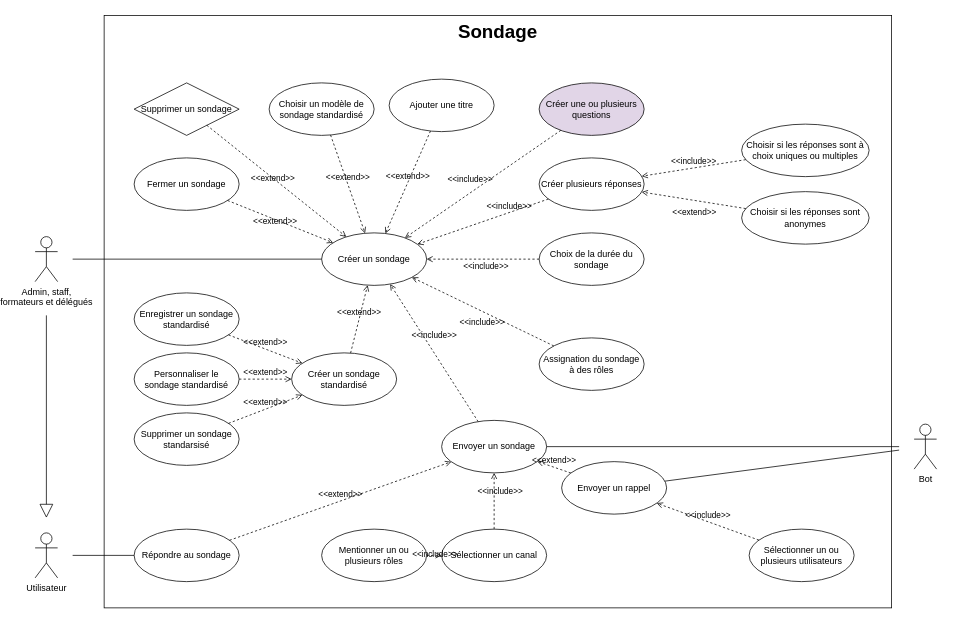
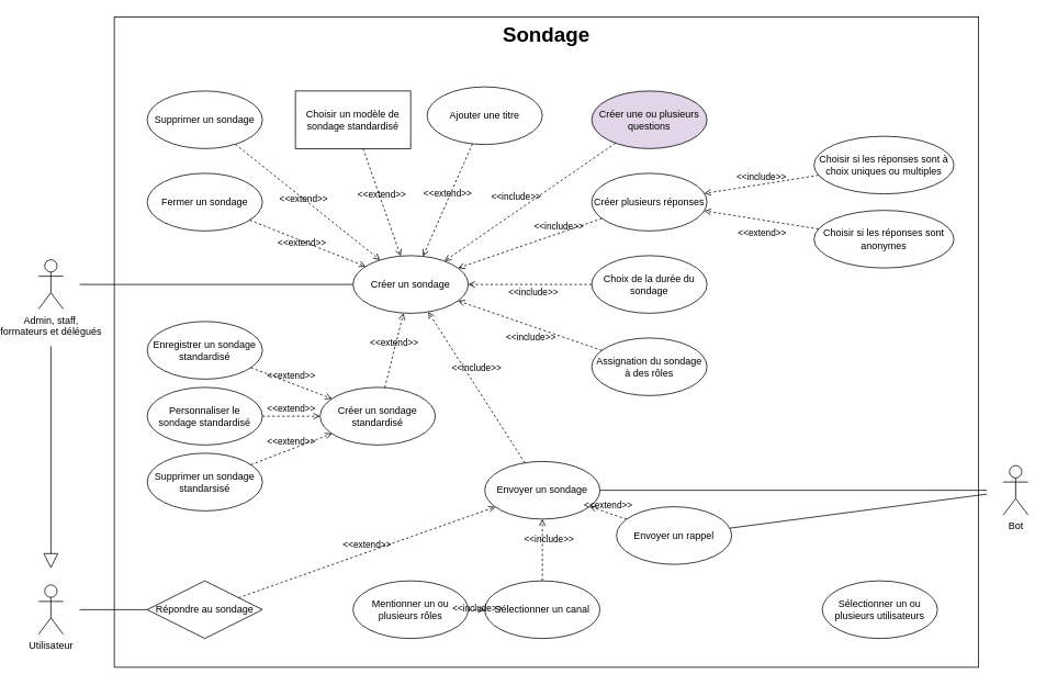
  <mxCell id="0" />
  <mxCell id="1" parent="0" />
  <mxCell id="2" value="&lt;font style=&quot;font-size: 25px;&quot;&gt;&lt;b style=&quot;line-height: 100%;&quot;&gt;Sondage&lt;/b&gt;&lt;/font&gt;" style="html=1;whiteSpace=wrap;verticalAlign=top;" parent="1" vertex="1"><mxGeometry x="112" y="20" width="1050" height="790" as="geometry" /></mxCell>
  <mxCell id="3" value="Utilisateur" style="shape=umlActor;verticalLabelPosition=bottom;verticalAlign=top;html=1;outlineConnect=0;perimeterSpacing=20;" parent="1" vertex="1"><mxGeometry x="20" y="710" width="30" height="60" as="geometry" /></mxCell>
  <mxCell id="4" value="Créer un sondage" style="ellipse;whiteSpace=wrap;html=1;" parent="1" vertex="1"><mxGeometry x="402" y="310" width="140" height="70" as="geometry" /></mxCell>
  <mxCell id="5" value="Admin, staff,&lt;div&gt;formateurs et délégués&lt;/div&gt;" style="shape=umlActor;verticalLabelPosition=bottom;verticalAlign=top;html=1;outlineConnect=0;perimeterSpacing=20;" parent="1" vertex="1"><mxGeometry x="20" y="315" width="30" height="60" as="geometry" /></mxCell>
  <mxCell id="6" value="Créer un sondage standardisé" style="ellipse;whiteSpace=wrap;html=1;" parent="1" vertex="1"><mxGeometry x="362" y="470" width="140" height="70" as="geometry" /></mxCell>
  <mxCell id="7" value="Créer plusieurs réponses" style="ellipse;whiteSpace=wrap;html=1;" parent="1" vertex="1"><mxGeometry x="692" y="210" width="140" height="70" as="geometry" /></mxCell>
  <mxCell id="8" value="Créer une ou plusieurs questions" style="ellipse;whiteSpace=wrap;html=1;fillColor=#e1d5e7;" parent="1" vertex="1"><mxGeometry x="692" y="110" width="140" height="70" as="geometry" /></mxCell>
  <mxCell id="9" value="&lt;div&gt;&lt;br&gt;&lt;/div&gt;" style="endArrow=block;endSize=16;endFill=0;html=1;rounded=0;" parent="1" target="3" edge="1"><mxGeometry width="160" relative="1" as="geometry"><mxPoint x="35" y="420" as="sourcePoint" /><mxPoint x="5" y="400" as="targetPoint" /></mxGeometry></mxCell>
  <mxCell id="10" value="&amp;lt;&amp;lt;include&amp;gt;&amp;gt;" style="html=1;verticalAlign=bottom;labelBackgroundColor=none;endArrow=open;endFill=0;dashed=1;rounded=0;" parent="1" source="8" target="4" edge="1"><mxGeometry x="0.12" y="-8" width="160" relative="1" as="geometry"><mxPoint x="532" y="460" as="sourcePoint" /><mxPoint x="692" y="460" as="targetPoint" /><mxPoint as="offset" /></mxGeometry></mxCell>
  <mxCell id="11" value="&amp;lt;&amp;lt;include&amp;gt;&amp;gt;" style="html=1;verticalAlign=bottom;labelBackgroundColor=none;endArrow=open;endFill=0;dashed=1;rounded=0;" parent="1" source="7" target="4" edge="1"><mxGeometry x="-0.4" width="160" relative="1" as="geometry"><mxPoint x="532" y="460" as="sourcePoint" /><mxPoint x="692" y="460" as="targetPoint" /><mxPoint as="offset" /></mxGeometry></mxCell>
  <mxCell id="12" value="Fermer un sondage" style="ellipse;whiteSpace=wrap;html=1;" parent="1" vertex="1"><mxGeometry x="152" y="210" width="140" height="70" as="geometry" /></mxCell>
  <mxCell id="13" value="&amp;lt;&amp;lt;extend&amp;gt;&amp;gt;" style="html=1;verticalAlign=bottom;labelBackgroundColor=none;endArrow=open;endFill=0;dashed=1;rounded=0;" parent="1" source="12" target="4" edge="1"><mxGeometry x="-0.03" y="-11" width="160" relative="1" as="geometry"><mxPoint x="192" y="470" as="sourcePoint" /><mxPoint x="352" y="470" as="targetPoint" /><mxPoint as="offset" /></mxGeometry></mxCell>
- <mxCell id="14" value="Supprimer un sondage" style="rhombus;whiteSpace=wrap;html=1;" parent="1" vertex="1"><mxGeometry x="152" y="110" width="140" height="70" as="geometry" /></mxCell>
+ <mxCell id="14" value="Supprimer un sondage" style="ellipse;whiteSpace=wrap;html=1;" parent="1" vertex="1"><mxGeometry x="152" y="110" width="140" height="70" as="geometry" /></mxCell>
  <mxCell id="15" value="&amp;lt;&amp;lt;extend&amp;gt;&amp;gt;" style="html=1;verticalAlign=bottom;labelBackgroundColor=none;endArrow=open;endFill=0;dashed=1;rounded=0;" parent="1" source="14" target="4" edge="1"><mxGeometry x="-0.006" y="-7" width="160" relative="1" as="geometry"><mxPoint x="292" y="450" as="sourcePoint" /><mxPoint x="452" y="450" as="targetPoint" /><mxPoint as="offset" /></mxGeometry></mxCell>
  <mxCell id="16" value="Choisir si les réponses sont à choix uniques ou multiples" style="ellipse;whiteSpace=wrap;html=1;" parent="1" vertex="1"><mxGeometry x="962" y="165" width="170" height="70" as="geometry" /></mxCell>
  <mxCell id="17" value="&amp;lt;&amp;lt;include&amp;gt;&amp;gt;" style="html=1;verticalAlign=bottom;labelBackgroundColor=none;endArrow=open;endFill=0;dashed=1;rounded=0;" parent="1" source="16" target="7" edge="1"><mxGeometry width="160" relative="1" as="geometry"><mxPoint x="242" y="390" as="sourcePoint" /><mxPoint x="402" y="390" as="targetPoint" /></mxGeometry></mxCell>
  <mxCell id="18" value="Choisir si les réponses sont anonymes" style="ellipse;whiteSpace=wrap;html=1;" parent="1" vertex="1"><mxGeometry x="962" y="255" width="170" height="70" as="geometry" /></mxCell>
  <mxCell id="19" value="&amp;lt;&amp;lt;extend&amp;gt;&amp;gt;" style="html=1;verticalAlign=bottom;labelBackgroundColor=none;endArrow=open;endFill=0;dashed=1;rounded=0;" parent="1" source="18" target="7" edge="1"><mxGeometry x="-0.078" y="25" width="160" relative="1" as="geometry"><mxPoint x="452" y="420" as="sourcePoint" /><mxPoint x="762" y="390" as="targetPoint" /><mxPoint y="-1" as="offset" /></mxGeometry></mxCell>
  <mxCell id="20" value="Choix de la durée du sondage" style="ellipse;whiteSpace=wrap;html=1;" parent="1" vertex="1"><mxGeometry x="692" y="310" width="140" height="70" as="geometry" /></mxCell>
  <mxCell id="21" value="&amp;lt;&amp;lt;include&amp;gt;&amp;gt;" style="html=1;verticalAlign=bottom;labelBackgroundColor=none;endArrow=open;endFill=0;dashed=1;rounded=0;" parent="1" source="20" target="4" edge="1"><mxGeometry x="-0.053" y="19" width="160" relative="1" as="geometry"><mxPoint x="572" y="500" as="sourcePoint" /><mxPoint x="732" y="500" as="targetPoint" /><mxPoint as="offset" /></mxGeometry></mxCell>
- <mxCell id="22" value="Répondre au sondage" style="ellipse;whiteSpace=wrap;html=1;" parent="1" vertex="1"><mxGeometry x="152" y="705" width="140" height="70" as="geometry" /></mxCell>
+ <mxCell id="22" value="Répondre au sondage" style="rhombus;whiteSpace=wrap;html=1;" parent="1" vertex="1"><mxGeometry x="152" y="705" width="140" height="70" as="geometry" /></mxCell>
  <mxCell id="23" value="" style="endArrow=none;html=1;rounded=0;" parent="1" source="3" target="22" edge="1"><mxGeometry width="50" height="50" relative="1" as="geometry"><mxPoint x="462" y="630" as="sourcePoint" /><mxPoint x="512" y="580" as="targetPoint" /></mxGeometry></mxCell>
  <mxCell id="24" value="" style="endArrow=none;html=1;rounded=0;" parent="1" source="5" target="4" edge="1"><mxGeometry width="50" height="50" relative="1" as="geometry"><mxPoint x="462" y="620" as="sourcePoint" /><mxPoint x="512" y="570" as="targetPoint" /></mxGeometry></mxCell>
  <mxCell id="25" value="&amp;lt;&amp;lt;extend&amp;gt;&amp;gt;" style="html=1;verticalAlign=bottom;labelBackgroundColor=none;endArrow=open;endFill=0;dashed=1;rounded=0;" parent="1" source="6" target="4" edge="1"><mxGeometry width="160" relative="1" as="geometry"><mxPoint x="402" y="590" as="sourcePoint" /><mxPoint x="412" y="240" as="targetPoint" /></mxGeometry></mxCell>
  <mxCell id="26" value="Ajouter une titre" style="ellipse;whiteSpace=wrap;html=1;" parent="1" vertex="1"><mxGeometry x="492" y="105" width="140" height="70" as="geometry" /></mxCell>
  <mxCell id="27" value="&amp;lt;&amp;lt;extend&amp;gt;&amp;gt;" style="html=1;verticalAlign=bottom;labelBackgroundColor=none;endArrow=open;endFill=0;dashed=1;rounded=0;" parent="1" source="26" target="4" edge="1"><mxGeometry width="160" relative="1" as="geometry"><mxPoint x="402" y="470" as="sourcePoint" /><mxPoint x="412" y="410" as="targetPoint" /></mxGeometry></mxCell>
- <mxCell id="28" value="Choisir un modèle de sondage standardisé" style="ellipse;whiteSpace=wrap;html=1;" parent="1" vertex="1"><mxGeometry x="332" y="110" width="140" height="70" as="geometry" /></mxCell>
+ <mxCell id="28" value="Choisir un modèle de sondage standardisé" style="whiteSpace=wrap;html=1;rounded=0;" parent="1" vertex="1"><mxGeometry x="332" y="110" width="140" height="70" as="geometry" /></mxCell>
  <mxCell id="29" value="&amp;lt;&amp;lt;extend&amp;gt;&amp;gt;" style="html=1;verticalAlign=bottom;labelBackgroundColor=none;endArrow=open;endFill=0;dashed=1;rounded=0;" parent="1" source="28" target="4" edge="1"><mxGeometry width="160" relative="1" as="geometry"><mxPoint x="402" y="470" as="sourcePoint" /><mxPoint x="562" y="470" as="targetPoint" /></mxGeometry></mxCell>
  <mxCell id="30" value="Personnaliser&amp;nbsp;&lt;span style=&quot;background-color: transparent; color: light-dark(rgb(0, 0, 0), rgb(255, 255, 255));&quot;&gt;le&lt;/span&gt;&lt;div&gt;&lt;span style=&quot;background-color: transparent; color: light-dark(rgb(0, 0, 0), rgb(255, 255, 255));&quot;&gt;sondage standardisé&lt;/span&gt;&lt;/div&gt;" style="ellipse;whiteSpace=wrap;html=1;align=center;" parent="1" vertex="1"><mxGeometry x="152" y="470" width="140" height="70" as="geometry" /></mxCell>
  <mxCell id="31" value="&amp;lt;&amp;lt;extend&amp;gt;&amp;gt;" style="html=1;verticalAlign=bottom;labelBackgroundColor=none;endArrow=open;endFill=0;dashed=1;rounded=0;" parent="1" source="30" target="6" edge="1"><mxGeometry width="160" relative="1" as="geometry"><mxPoint x="502" y="420" as="sourcePoint" /><mxPoint x="662" y="420" as="targetPoint" /></mxGeometry></mxCell>
  <mxCell id="32" value="Supprimer un sondage standarsisé" style="ellipse;whiteSpace=wrap;html=1;" parent="1" vertex="1"><mxGeometry x="152" y="550" width="140" height="70" as="geometry" /></mxCell>
  <mxCell id="33" value="&amp;lt;&amp;lt;extend&amp;gt;&amp;gt;" style="html=1;verticalAlign=bottom;labelBackgroundColor=none;endArrow=open;endFill=0;dashed=1;rounded=0;" parent="1" source="32" target="6" edge="1"><mxGeometry width="160" relative="1" as="geometry"><mxPoint x="502" y="420" as="sourcePoint" /><mxPoint x="662" y="420" as="targetPoint" /></mxGeometry></mxCell>
- <mxCell id="34" value="Assignation du sondage à des rôles" style="ellipse;whiteSpace=wrap;html=1;" parent="1" vertex="1"><mxGeometry x="692" y="450" width="140" height="70" as="geometry" /></mxCell>
+ <mxCell id="34" value="Assignation du sondage à des rôles" style="ellipse;whiteSpace=wrap;html=1;" parent="1" vertex="1"><mxGeometry x="692" y="410" width="140" height="70" as="geometry" /></mxCell>
  <mxCell id="35" value="&amp;lt;&amp;lt;include&amp;gt;&amp;gt;" style="html=1;verticalAlign=bottom;labelBackgroundColor=none;endArrow=open;endFill=0;dashed=1;rounded=0;" parent="1" source="34" target="4" edge="1"><mxGeometry x="-0.09" y="21" width="160" relative="1" as="geometry"><mxPoint x="562" y="470" as="sourcePoint" /><mxPoint x="722" y="470" as="targetPoint" /><mxPoint as="offset" /></mxGeometry></mxCell>
  <mxCell id="36" value="Bot" style="shape=umlActor;verticalLabelPosition=bottom;verticalAlign=top;html=1;perimeterSpacing=20;" parent="1" vertex="1"><mxGeometry x="1192" y="565" width="30" height="60" as="geometry" /></mxCell>
  <mxCell id="37" value="Envoyer un sondage" style="ellipse;whiteSpace=wrap;html=1;" parent="1" vertex="1"><mxGeometry x="562" y="560" width="140" height="70" as="geometry" /></mxCell>
  <mxCell id="38" value="" style="endArrow=none;html=1;rounded=0;" parent="1" source="36" target="37" edge="1"><mxGeometry width="50" height="50" relative="1" as="geometry"><mxPoint x="682" y="400" as="sourcePoint" /><mxPoint x="732" y="350" as="targetPoint" /></mxGeometry></mxCell>
  <mxCell id="39" value="Sélectionner un canal" style="ellipse;whiteSpace=wrap;html=1;" parent="1" vertex="1"><mxGeometry x="562" y="705" width="140" height="70" as="geometry" /></mxCell>
  <mxCell id="40" value="&amp;lt;&amp;lt;include&amp;gt;&amp;gt;" style="html=1;verticalAlign=bottom;labelBackgroundColor=none;endArrow=open;endFill=0;dashed=1;rounded=0;" parent="1" source="39" target="37" edge="1"><mxGeometry x="0.12" y="-8" width="160" relative="1" as="geometry"><mxPoint x="1208.135" y="619.712" as="sourcePoint" /><mxPoint x="982" y="720" as="targetPoint" /><mxPoint as="offset" /></mxGeometry></mxCell>
  <mxCell id="41" value="&amp;lt;&amp;lt;include&amp;gt;&amp;gt;" style="html=1;verticalAlign=bottom;labelBackgroundColor=none;endArrow=open;endFill=0;dashed=1;rounded=0;" parent="1" source="37" target="4" edge="1"><mxGeometry x="0.12" y="-8" width="160" relative="1" as="geometry"><mxPoint x="918.135" y="589.712" as="sourcePoint" /><mxPoint x="702.135" y="647.712" as="targetPoint" /><mxPoint as="offset" /></mxGeometry></mxCell>
  <mxCell id="42" value="&amp;lt;&amp;lt;extend&amp;gt;&amp;gt;" style="html=1;verticalAlign=bottom;labelBackgroundColor=none;endArrow=open;endFill=0;dashed=1;rounded=0;" parent="1" source="22" target="37" edge="1"><mxGeometry width="160" relative="1" as="geometry"><mxPoint x="761.881" y="379.826" as="sourcePoint" /><mxPoint x="851.881" y="581.826" as="targetPoint" /></mxGeometry></mxCell>
  <mxCell id="43" value="Mentionner un ou plusieurs rôles" style="ellipse;whiteSpace=wrap;html=1;" parent="1" vertex="1"><mxGeometry x="402" y="705" width="140" height="70" as="geometry" /></mxCell>
  <mxCell id="44" value="&amp;lt;&amp;lt;include&amp;gt;&amp;gt;" style="html=1;verticalAlign=bottom;labelBackgroundColor=none;endArrow=open;endFill=0;dashed=1;rounded=0;" parent="1" source="43" target="39" edge="1"><mxGeometry x="0.12" y="-8" width="160" relative="1" as="geometry"><mxPoint x="928.135" y="589.712" as="sourcePoint" /><mxPoint x="712.135" y="647.712" as="targetPoint" /><mxPoint as="offset" /></mxGeometry></mxCell>
  <mxCell id="45" value="Envoyer un rappel" style="ellipse;whiteSpace=wrap;html=1;" parent="1" vertex="1"><mxGeometry x="722" y="615" width="140" height="70" as="geometry" /></mxCell>
  <mxCell id="46" value="" style="endArrow=none;html=1;rounded=0;" parent="1" source="36" target="45" edge="1"><mxGeometry width="50" height="50" relative="1" as="geometry"><mxPoint x="992.043" y="609.677" as="sourcePoint" /><mxPoint x="832.043" y="613.677" as="targetPoint" /></mxGeometry></mxCell>
  <mxCell id="47" value="Sélectionner un ou plusieurs utilisateurs" style="ellipse;whiteSpace=wrap;html=1;" parent="1" vertex="1"><mxGeometry x="972" y="705" width="140" height="70" as="geometry" /></mxCell>
- <mxCell id="48" value="&amp;lt;&amp;lt;include&amp;gt;&amp;gt;" style="html=1;verticalAlign=bottom;labelBackgroundColor=none;endArrow=open;endFill=0;dashed=1;rounded=0;" parent="1" source="47" target="45" edge="1"><mxGeometry x="0.0" width="160" relative="1" as="geometry"><mxPoint x="1018.135" y="689.712" as="sourcePoint" /><mxPoint x="802.135" y="747.712" as="targetPoint" /><mxPoint as="offset" /></mxGeometry></mxCell>
  <mxCell id="49" value="&amp;lt;&amp;lt;extend&amp;gt;&amp;gt;" style="html=1;verticalAlign=bottom;labelBackgroundColor=none;endArrow=open;endFill=0;dashed=1;rounded=0;" parent="1" source="45" target="37" edge="1"><mxGeometry width="160" relative="1" as="geometry"><mxPoint x="851.881" y="459.826" as="sourcePoint" /><mxPoint x="941.881" y="661.826" as="targetPoint" /></mxGeometry></mxCell>
  <mxCell id="50" value="Enregistrer un sondage standardisé" style="ellipse;whiteSpace=wrap;html=1;" parent="1" vertex="1"><mxGeometry x="152" y="390" width="140" height="70" as="geometry" /></mxCell>
  <mxCell id="51" value="&amp;lt;&amp;lt;extend&amp;gt;&amp;gt;" style="html=1;verticalAlign=bottom;labelBackgroundColor=none;endArrow=open;endFill=0;dashed=1;rounded=0;" parent="1" source="50" target="6" edge="1"><mxGeometry width="160" relative="1" as="geometry"><mxPoint x="-38" y="550" as="sourcePoint" /><mxPoint x="561.881" y="541.826" as="targetPoint" /></mxGeometry></mxCell>
